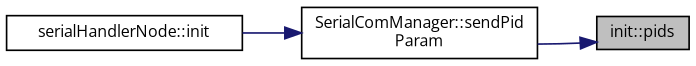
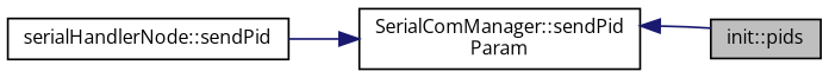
  digraph {
    fontname="Open Sans"
    rankdir=RL
    node [color=black fillcolor=white fontname="Open Sans" fontsize=10 shape=record style=filled]
    edge [color=midnightblue dir=back fontname="Open Sans" fontsize=10 labelfontname=Helvetica labelfontsize=10 style=solid]
    n1 [fillcolor=grey75 fontcolor=black height=0.2 label="init::pids" width=0.4]
    n2 [height=0.2 label="SerialComManager::sendPid\lParam" width=0.4]
-   n3 [height=0.2 label="serialHandlerNode::init" width=0.4]
-   n1 -> n2
+   n3 [height=0.2 label="serialHandlerNode::sendPid" width=0.4]
+   n2 -> n1
    n2 -> n3
  }
